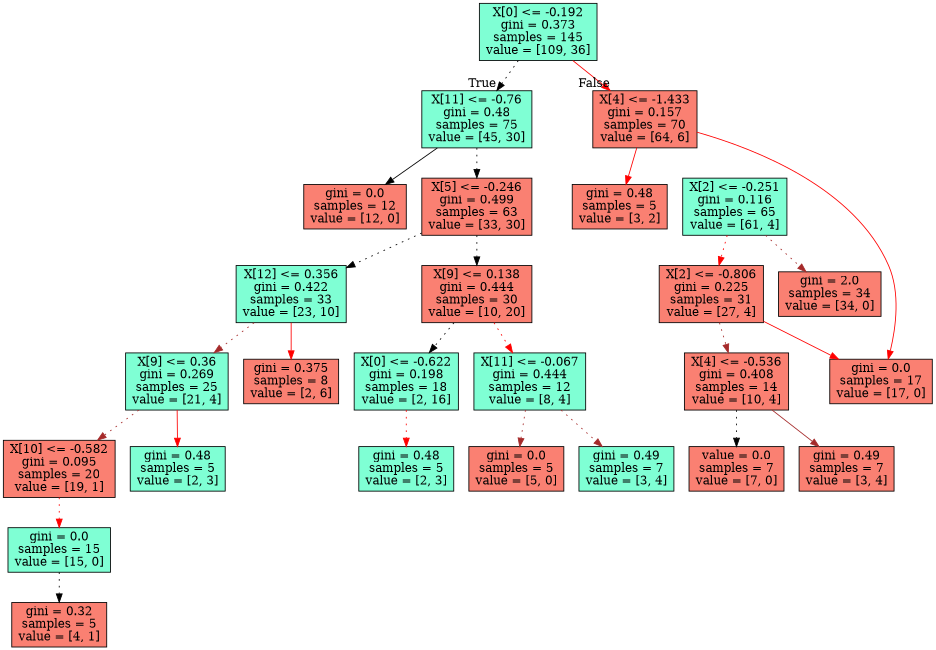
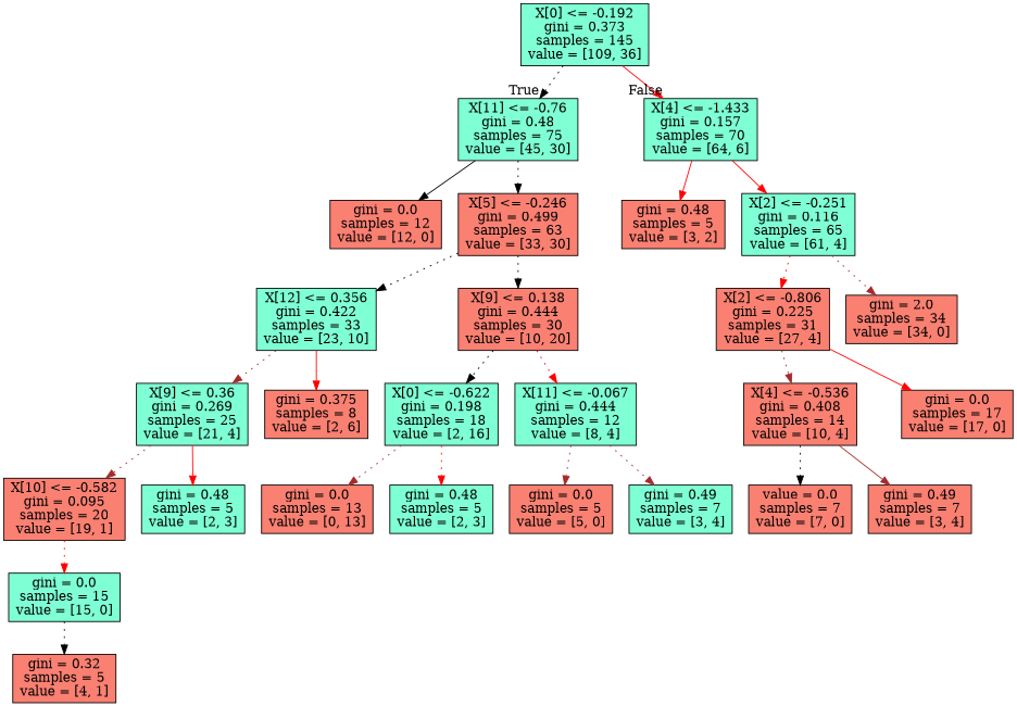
  digraph {
    node [fillcolor=salmon shape=box style=filled]
    edge [color=red style=dotted]
    n1 [fillcolor=aquamarine label="X[0] <= -0.192\ngini = 0.373\nsamples = 145\nvalue = [109, 36]"]
    n2 [fillcolor=aquamarine label="X[11] <= -0.76\ngini = 0.48\nsamples = 75\nvalue = [45, 30]"]
-   n3 [label="X[4] <= -1.433\ngini = 0.157\nsamples = 70\nvalue = [64, 6]"]
+   n3 [fillcolor=aquamarine label="X[4] <= -1.433\ngini = 0.157\nsamples = 70\nvalue = [64, 6]"]
    n4 [label="gini = 0.0\nsamples = 12\nvalue = [12, 0]"]
    n5 [label="X[5] <= -0.246\ngini = 0.499\nsamples = 63\nvalue = [33, 30]"]
    n6 [label="gini = 0.48\nsamples = 5\nvalue = [3, 2]"]
    n7 [fillcolor=aquamarine label="X[2] <= -0.251\ngini = 0.116\nsamples = 65\nvalue = [61, 4]"]
    n8 [fillcolor=aquamarine label="X[12] <= 0.356\ngini = 0.422\nsamples = 33\nvalue = [23, 10]"]
    n9 [label="X[9] <= 0.138\ngini = 0.444\nsamples = 30\nvalue = [10, 20]"]
    n10 [fillcolor=aquamarine label="X[9] <= 0.36\ngini = 0.269\nsamples = 25\nvalue = [21, 4]"]
    n11 [label="gini = 0.375\nsamples = 8\nvalue = [2, 6]"]
    n12 [fillcolor=aquamarine label="X[0] <= -0.622\ngini = 0.198\nsamples = 18\nvalue = [2, 16]"]
    n13 [fillcolor=aquamarine label="X[11] <= -0.067\ngini = 0.444\nsamples = 12\nvalue = [8, 4]"]
    n14 [label="X[10] <= -0.582\ngini = 0.095\nsamples = 20\nvalue = [19, 1]"]
    n15 [fillcolor=aquamarine label="gini = 0.48\nsamples = 5\nvalue = [2, 3]"]
    n16 [fillcolor=aquamarine label="gini = 0.0\nsamples = 15\nvalue = [15, 0]"]
    n17 [label="gini = 0.32\nsamples = 5\nvalue = [4, 1]"]
+   n18 [label="gini = 0.0\nsamples = 13\nvalue = [0, 13]"]
    n19 [fillcolor=aquamarine label="gini = 0.48\nsamples = 5\nvalue = [2, 3]"]
    n20 [label="gini = 0.0\nsamples = 5\nvalue = [5, 0]"]
    n21 [fillcolor=aquamarine label="gini = 0.49\nsamples = 7\nvalue = [3, 4]"]
    n22 [label="X[2] <= -0.806\ngini = 0.225\nsamples = 31\nvalue = [27, 4]"]
    n23 [label="gini = 2.0\nsamples = 34\nvalue = [34, 0]"]
    n24 [label="gini = 0.0\nsamples = 17\nvalue = [17, 0]"]
    n25 [label="X[4] <= -0.536\ngini = 0.408\nsamples = 14\nvalue = [10, 4]"]
    n26 [label="value = 0.0\nsamples = 7\nvalue = [7, 0]"]
    n27 [label="gini = 0.49\nsamples = 7\nvalue = [3, 4]"]
    n1 -> n2 [color=black headlabel=True labelangle=45 labeldistance=2.5]
    n1 -> n3 [headlabel=False labelangle=-45 labeldistance=2.5 style=solid]
    n2 -> n4 [color=black style=solid]
    n2 -> n5 [color=black]
    n3 -> n6 [style=solid]
-   n3 -> n24 [style=solid]
+   n3 -> n7 [style=solid]
    n5 -> n8 [color=black]
    n5 -> n9 [color=black]
    n7 -> n22
    n7 -> n23 [color=brown]
    n8 -> n10 [color=brown]
    n8 -> n11 [style=solid]
    n9 -> n12 [color=black]
    n9 -> n13
    n10 -> n14 [color=brown]
    n10 -> n15 [style=solid]
+   n12 -> n18 [color=brown]
    n12 -> n19
    n13 -> n20 [color=brown]
    n13 -> n21 [color=brown]
    n14 -> n16
    n16 -> n17 [color=black]
    n22 -> n24 [style=solid]
    n22 -> n25 [color=brown]
    n25 -> n26 [color=black]
    n25 -> n27 [color=brown style=solid]
  }
